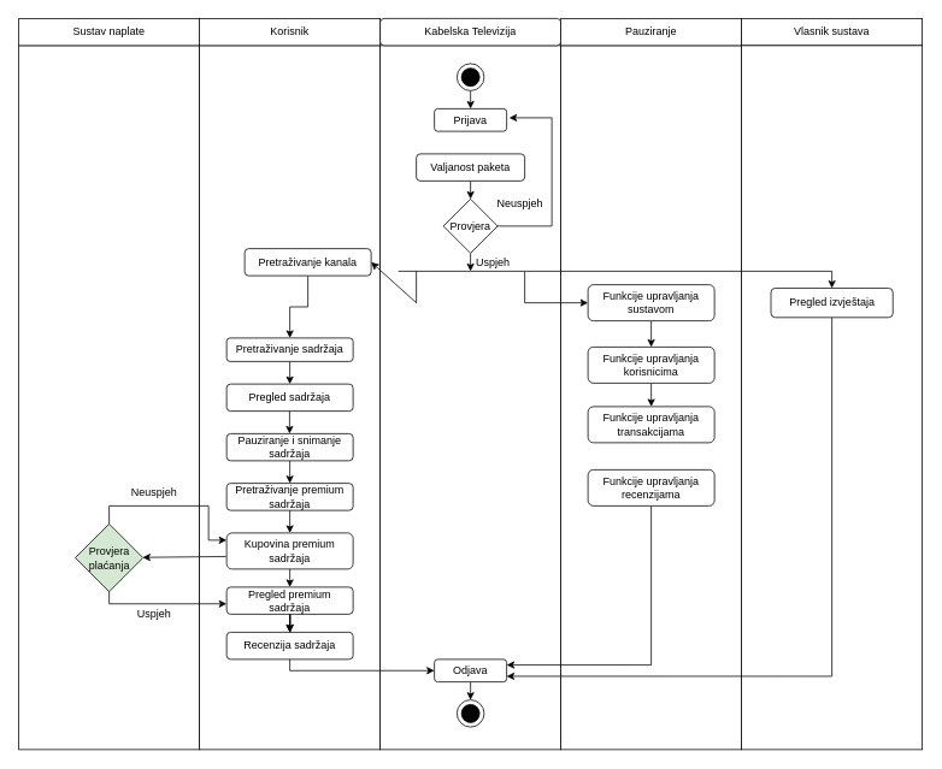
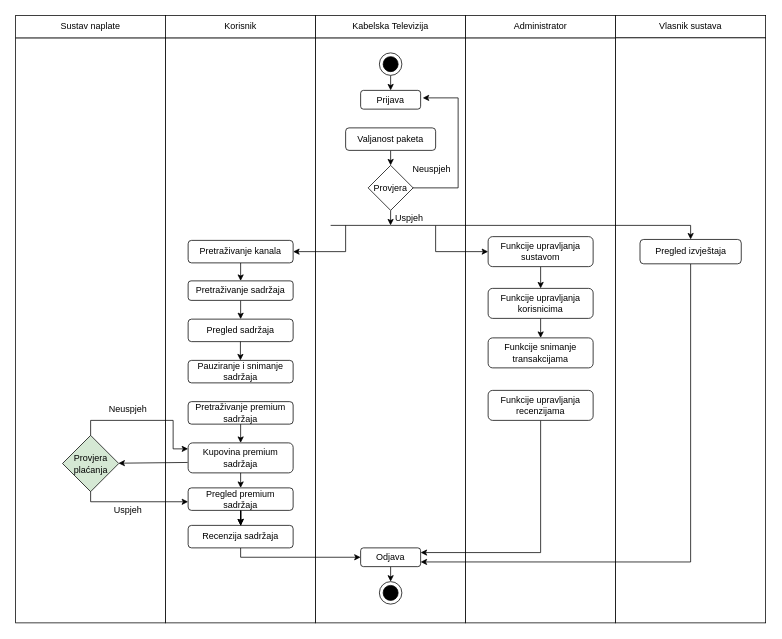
  <mxCell id="0" />
  <mxCell id="1" parent="0" />
  <mxCell id="2" value="" style="rounded=0;whiteSpace=wrap;html=1;" vertex="1" parent="1"><mxGeometry x="20" y="50" width="200" height="780" as="geometry" /></mxCell>
  <mxCell id="3" value="" style="rounded=0;whiteSpace=wrap;html=1;" vertex="1" parent="1"><mxGeometry x="220" y="50" width="200" height="780" as="geometry" /></mxCell>
  <mxCell id="4" value="" style="rounded=0;whiteSpace=wrap;html=1;" vertex="1" parent="1"><mxGeometry x="420" y="50" width="200" height="780" as="geometry" /></mxCell>
  <mxCell id="5" value="" style="rounded=0;whiteSpace=wrap;html=1;" vertex="1" parent="1"><mxGeometry x="620" y="50" width="200" height="780" as="geometry" /></mxCell>
  <mxCell id="6" value="Korisnik" style="rounded=0;whiteSpace=wrap;html=1;" vertex="1" parent="1"><mxGeometry x="220" y="20" width="200" height="30" as="geometry" /></mxCell>
  <mxCell id="7" value="Sustav naplate" style="rounded=0;whiteSpace=wrap;html=1;" vertex="1" parent="1"><mxGeometry x="20" y="20" width="200" height="30" as="geometry" /></mxCell>
- <mxCell id="8" value="Kabelska Televizija" style="whiteSpace=wrap;html=1;rounded=1;" vertex="1" parent="1"><mxGeometry x="420" y="20" width="200" height="30" as="geometry" /></mxCell>
- <mxCell id="9" value="Pauziranje" style="rounded=0;whiteSpace=wrap;html=1;" vertex="1" parent="1"><mxGeometry x="620" y="20" width="200" height="30" as="geometry" /></mxCell>
+ <mxCell id="8" value="Kabelska Televizija" style="rounded=0;whiteSpace=wrap;html=1;" vertex="1" parent="1"><mxGeometry x="420" y="20" width="200" height="30" as="geometry" /></mxCell>
+ <mxCell id="9" value="Administrator" style="rounded=0;whiteSpace=wrap;html=1;" vertex="1" parent="1"><mxGeometry x="620" y="20" width="200" height="30" as="geometry" /></mxCell>
  <mxCell id="10" style="edgeStyle=orthogonalEdgeStyle;rounded=0;orthogonalLoop=1;jettySize=auto;html=1;exitX=0.5;exitY=1;exitDx=0;exitDy=0;entryX=0.5;entryY=0;entryDx=0;entryDy=0;" edge="1" parent="1" source="11" target="12"><mxGeometry relative="1" as="geometry" /></mxCell>
  <mxCell id="11" value="" style="ellipse;whiteSpace=wrap;html=1;aspect=fixed;" vertex="1" parent="1"><mxGeometry x="505" y="70" width="30" height="30" as="geometry" /></mxCell>
  <mxCell id="12" value="Prijava" style="rounded=1;whiteSpace=wrap;html=1;" vertex="1" parent="1"><mxGeometry x="480" y="120" width="80" height="25" as="geometry" /></mxCell>
  <mxCell id="13" style="edgeStyle=orthogonalEdgeStyle;rounded=0;orthogonalLoop=1;jettySize=auto;html=1;exitX=0.5;exitY=1;exitDx=0;exitDy=0;entryX=0.5;entryY=0;entryDx=0;entryDy=0;" edge="1" parent="1" source="14" target="17"><mxGeometry relative="1" as="geometry" /></mxCell>
  <mxCell id="14" value="Valjanost paketa" style="rounded=1;whiteSpace=wrap;html=1;" vertex="1" parent="1"><mxGeometry x="460" y="170" width="120" height="30" as="geometry" /></mxCell>
  <mxCell id="15" style="edgeStyle=orthogonalEdgeStyle;rounded=0;orthogonalLoop=1;jettySize=auto;html=1;exitX=1;exitY=0.5;exitDx=0;exitDy=0;entryX=1;entryY=0.5;entryDx=0;entryDy=0;" edge="1" parent="1"><mxGeometry relative="1" as="geometry"><Array as="points"><mxPoint x="610" y="250" /><mxPoint x="610" y="130" /></Array><mxPoint x="505" y="250" as="sourcePoint" /><mxPoint x="562.8" y="130" as="targetPoint" /></mxGeometry></mxCell>
  <mxCell id="16" style="edgeStyle=orthogonalEdgeStyle;rounded=0;orthogonalLoop=1;jettySize=auto;html=1;exitX=0.5;exitY=1;exitDx=0;exitDy=0;" edge="1" parent="1" source="17"><mxGeometry relative="1" as="geometry"><mxPoint x="519.944" y="300" as="targetPoint" /></mxGeometry></mxCell>
  <mxCell id="17" value="Provjera" style="rhombus;whiteSpace=wrap;html=1;" vertex="1" parent="1"><mxGeometry x="490" y="220" width="60" height="60" as="geometry" /></mxCell>
  <mxCell id="18" value="Vlasnik sustava" style="rounded=0;whiteSpace=wrap;html=1;" vertex="1" parent="1"><mxGeometry x="820" y="20" width="200" height="30" as="geometry" /></mxCell>
  <mxCell id="19" value="" style="rounded=0;whiteSpace=wrap;html=1;" vertex="1" parent="1"><mxGeometry x="820" y="50" width="200" height="780" as="geometry" /></mxCell>
  <mxCell id="20" value="" style="ellipse;whiteSpace=wrap;html=1;aspect=fixed;fillColor=#000000;" vertex="1" parent="1"><mxGeometry x="510" y="75" width="20" height="20" as="geometry" /></mxCell>
  <mxCell id="21" value="Neuspjeh" style="text;html=1;strokeColor=none;fillColor=none;align=center;verticalAlign=middle;whiteSpace=wrap;rounded=0;" vertex="1" parent="1"><mxGeometry x="550" y="210" width="50" height="30" as="geometry" /></mxCell>
  <mxCell id="22" value="" style="endArrow=none;html=1;rounded=0;" edge="1" parent="1"><mxGeometry width="50" height="50" relative="1" as="geometry"><mxPoint x="520" y="300" as="sourcePoint" /><mxPoint x="580" y="300" as="targetPoint" /></mxGeometry></mxCell>
  <mxCell id="23" value="" style="endArrow=none;html=1;rounded=0;" edge="1" parent="1"><mxGeometry width="50" height="50" relative="1" as="geometry"><mxPoint x="440" y="300" as="sourcePoint" /><mxPoint x="520" y="300" as="targetPoint" /></mxGeometry></mxCell>
  <mxCell id="24" value="Uspjeh" style="text;html=1;strokeColor=none;fillColor=none;align=center;verticalAlign=middle;whiteSpace=wrap;rounded=0;" vertex="1" parent="1"><mxGeometry x="520" y="280" width="50" height="20" as="geometry" /></mxCell>
  <mxCell id="25" style="edgeStyle=orthogonalEdgeStyle;rounded=0;orthogonalLoop=1;jettySize=auto;html=1;exitX=0.5;exitY=1;exitDx=0;exitDy=0;entryX=0.5;entryY=0;entryDx=0;entryDy=0;" edge="1" parent="1" source="26" target="32"><mxGeometry relative="1" as="geometry" /></mxCell>
- <mxCell id="26" value="Pretraživanje kanala" style="rounded=1;whiteSpace=wrap;html=1;" vertex="1" parent="1"><mxGeometry x="270" y="275" width="140" height="30" as="geometry" /></mxCell>
+ <mxCell id="26" value="Pretraživanje kanala" style="rounded=1;whiteSpace=wrap;html=1;" vertex="1" parent="1"><mxGeometry x="250" y="320" width="140" height="30" as="geometry" /></mxCell>
  <mxCell id="27" style="edgeStyle=orthogonalEdgeStyle;rounded=0;orthogonalLoop=1;jettySize=auto;html=1;exitX=0.5;exitY=1;exitDx=0;exitDy=0;entryX=0.5;entryY=0;entryDx=0;entryDy=0;" edge="1" parent="1" source="28" target="37"><mxGeometry relative="1" as="geometry" /></mxCell>
  <mxCell id="28" value="Funkcije upravljanja sustavom" style="rounded=1;whiteSpace=wrap;html=1;" vertex="1" parent="1"><mxGeometry x="650" y="315" width="140" height="40" as="geometry" /></mxCell>
  <mxCell id="29" value="" style="endArrow=classic;html=1;rounded=0;entryX=1;entryY=0.5;entryDx=0;entryDy=0;" edge="1" parent="1" target="26"><mxGeometry width="50" height="50" relative="1" as="geometry"><mxPoint x="460" y="300" as="sourcePoint" /><mxPoint x="570" y="350" as="targetPoint" /><Array as="points"><mxPoint x="460" y="335" /></Array></mxGeometry></mxCell>
  <mxCell id="30" value="" style="endArrow=classic;html=1;rounded=0;entryX=0;entryY=0.5;entryDx=0;entryDy=0;" edge="1" parent="1" target="28"><mxGeometry width="50" height="50" relative="1" as="geometry"><mxPoint x="580" y="300" as="sourcePoint" /><mxPoint x="570" y="350" as="targetPoint" /><Array as="points"><mxPoint x="580" y="335" /></Array></mxGeometry></mxCell>
  <mxCell id="31" style="edgeStyle=orthogonalEdgeStyle;rounded=0;orthogonalLoop=1;jettySize=auto;html=1;exitX=0.5;exitY=1;exitDx=0;exitDy=0;entryX=0.5;entryY=0;entryDx=0;entryDy=0;" edge="1" parent="1" source="32" target="33"><mxGeometry relative="1" as="geometry" /></mxCell>
  <mxCell id="32" value="Pretraživanje sadržaja" style="rounded=1;whiteSpace=wrap;html=1;" vertex="1" parent="1"><mxGeometry x="250" y="374" width="140" height="26" as="geometry" /></mxCell>
  <mxCell id="33" value="Pregled sadržaja" style="rounded=1;whiteSpace=wrap;html=1;" vertex="1" parent="1"><mxGeometry x="250" y="425" width="140" height="30" as="geometry" /></mxCell>
- <mxCell id="34" style="edgeStyle=orthogonalEdgeStyle;rounded=0;orthogonalLoop=1;jettySize=auto;html=1;exitX=0.5;exitY=1;exitDx=0;exitDy=0;entryX=0.5;entryY=0;entryDx=0;entryDy=0;" edge="1" parent="1" source="35" target="41"><mxGeometry relative="1" as="geometry" /></mxCell>
  <mxCell id="35" value="Pauziranje i snimanje&lt;br&gt;sadržaja" style="rounded=1;whiteSpace=wrap;html=1;" vertex="1" parent="1"><mxGeometry x="250" y="480" width="140" height="30" as="geometry" /></mxCell>
  <mxCell id="36" style="edgeStyle=orthogonalEdgeStyle;rounded=0;orthogonalLoop=1;jettySize=auto;html=1;exitX=0.5;exitY=1;exitDx=0;exitDy=0;entryX=0.5;entryY=0;entryDx=0;entryDy=0;" edge="1" parent="1" source="37" target="38"><mxGeometry relative="1" as="geometry" /></mxCell>
  <mxCell id="37" value="Funkcije upravljanja korisnicima" style="rounded=1;whiteSpace=wrap;html=1;" vertex="1" parent="1"><mxGeometry x="650" y="384" width="140" height="40" as="geometry" /></mxCell>
- <mxCell id="38" value="Funkcije upravljanja transakcijama" style="rounded=1;whiteSpace=wrap;html=1;" vertex="1" parent="1"><mxGeometry x="650" y="450" width="140" height="40" as="geometry" /></mxCell>
+ <mxCell id="38" value="Funkcije snimanje transakcijama" style="rounded=1;whiteSpace=wrap;html=1;" vertex="1" parent="1"><mxGeometry x="650" y="450" width="140" height="40" as="geometry" /></mxCell>
  <mxCell id="39" style="edgeStyle=orthogonalEdgeStyle;rounded=0;orthogonalLoop=1;jettySize=auto;html=1;exitX=0.5;exitY=1;exitDx=0;exitDy=0;entryX=1;entryY=0.25;entryDx=0;entryDy=0;" edge="1" parent="1" source="40" target="46"><mxGeometry relative="1" as="geometry" /></mxCell>
  <mxCell id="40" value="Funkcije upravljanja recenzijama" style="rounded=1;whiteSpace=wrap;html=1;" vertex="1" parent="1"><mxGeometry x="650" y="520" width="140" height="40" as="geometry" /></mxCell>
  <mxCell id="41" value="Pretraživanje premium&lt;br style=&quot;border-color: var(--border-color);&quot;&gt;sadržaja" style="rounded=1;whiteSpace=wrap;html=1;" vertex="1" parent="1"><mxGeometry x="250" y="535" width="140" height="30" as="geometry" /></mxCell>
  <mxCell id="42" style="edgeStyle=orthogonalEdgeStyle;rounded=0;orthogonalLoop=1;jettySize=auto;html=1;exitX=0.5;exitY=1;exitDx=0;exitDy=0;entryX=1;entryY=0.75;entryDx=0;entryDy=0;" edge="1" parent="1" source="43" target="46"><mxGeometry relative="1" as="geometry" /></mxCell>
  <mxCell id="43" value="Pregled izvještaja" style="rounded=1;whiteSpace=wrap;html=1;" vertex="1" parent="1"><mxGeometry x="852.5" y="318.75" width="135" height="32.5" as="geometry" /></mxCell>
  <mxCell id="44" value="" style="endArrow=classic;html=1;rounded=0;entryX=0.5;entryY=0;entryDx=0;entryDy=0;" edge="1" parent="1" target="43"><mxGeometry width="50" height="50" relative="1" as="geometry"><mxPoint x="580" y="300" as="sourcePoint" /><mxPoint x="660" y="390" as="targetPoint" /><Array as="points"><mxPoint x="920" y="300" /></Array></mxGeometry></mxCell>
  <mxCell id="45" style="edgeStyle=orthogonalEdgeStyle;rounded=0;orthogonalLoop=1;jettySize=auto;html=1;exitX=0.5;exitY=1;exitDx=0;exitDy=0;entryX=0.5;entryY=0;entryDx=0;entryDy=0;" edge="1" parent="1" source="46" target="47"><mxGeometry relative="1" as="geometry" /></mxCell>
  <mxCell id="46" value="Odjava" style="rounded=1;whiteSpace=wrap;html=1;" vertex="1" parent="1"><mxGeometry x="480" y="730" width="80" height="25" as="geometry" /></mxCell>
  <mxCell id="47" value="" style="ellipse;whiteSpace=wrap;html=1;aspect=fixed;" vertex="1" parent="1"><mxGeometry x="505" y="775" width="30" height="30" as="geometry" /></mxCell>
  <mxCell id="48" value="" style="ellipse;whiteSpace=wrap;html=1;aspect=fixed;fillColor=#000000;" vertex="1" parent="1"><mxGeometry x="510" y="780" width="20" height="20" as="geometry" /></mxCell>
  <mxCell id="49" style="edgeStyle=orthogonalEdgeStyle;rounded=0;orthogonalLoop=1;jettySize=auto;html=1;exitX=0.5;exitY=1;exitDx=0;exitDy=0;entryX=0;entryY=0.5;entryDx=0;entryDy=0;" edge="1" parent="1"><mxGeometry relative="1" as="geometry"><mxPoint x="320" y="730" as="sourcePoint" /><mxPoint x="480" y="742.5" as="targetPoint" /><Array as="points"><mxPoint x="320" y="742.51" /></Array></mxGeometry></mxCell>
  <mxCell id="50" style="edgeStyle=orthogonalEdgeStyle;rounded=0;orthogonalLoop=1;jettySize=auto;html=1;exitX=0.5;exitY=1;exitDx=0;exitDy=0;entryX=0.5;entryY=0;entryDx=0;entryDy=0;" edge="1" parent="1" target="51" source="41"><mxGeometry relative="1" as="geometry"><mxPoint x="320" y="570" as="sourcePoint" /></mxGeometry></mxCell>
  <mxCell id="51" value="Kupovina premium sadržaja" style="rounded=1;whiteSpace=wrap;html=1;" vertex="1" parent="1"><mxGeometry x="250" y="590" width="140" height="40" as="geometry" /></mxCell>
  <mxCell id="52" style="edgeStyle=orthogonalEdgeStyle;rounded=0;orthogonalLoop=1;jettySize=auto;html=1;entryX=0.5;entryY=0;entryDx=0;entryDy=0;" edge="1" parent="1" target="55"><mxGeometry relative="1" as="geometry"><mxPoint x="320" y="630" as="sourcePoint" /></mxGeometry></mxCell>
  <mxCell id="53" value="" style="edgeStyle=orthogonalEdgeStyle;rounded=0;orthogonalLoop=1;jettySize=auto;html=1;" edge="1" parent="1" source="55" target="57"><mxGeometry relative="1" as="geometry" /></mxCell>
  <mxCell id="54" value="" style="edgeStyle=orthogonalEdgeStyle;rounded=0;orthogonalLoop=1;jettySize=auto;html=1;" edge="1" parent="1" source="55" target="57"><mxGeometry relative="1" as="geometry" /></mxCell>
  <mxCell id="55" value="Pregled premium sadržaja" style="rounded=1;whiteSpace=wrap;html=1;" vertex="1" parent="1"><mxGeometry x="250" y="650" width="140" height="30" as="geometry" /></mxCell>
  <mxCell id="56" style="edgeStyle=orthogonalEdgeStyle;rounded=0;orthogonalLoop=1;jettySize=auto;html=1;entryX=0.5;entryY=0;entryDx=0;entryDy=0;" edge="1" parent="1" target="57"><mxGeometry relative="1" as="geometry"><mxPoint x="320" y="680" as="sourcePoint" /></mxGeometry></mxCell>
  <mxCell id="57" value="Recenzija sadržaja" style="rounded=1;whiteSpace=wrap;html=1;" vertex="1" parent="1"><mxGeometry x="250" y="700" width="140" height="30" as="geometry" /></mxCell>
  <mxCell id="58" value="Provjera&lt;br&gt;plaćanja" style="rhombus;whiteSpace=wrap;html=1;fillColor=#d5e8d4;" vertex="1" parent="1"><mxGeometry x="82.5" y="580" width="75" height="75" as="geometry" /></mxCell>
  <mxCell id="59" style="edgeStyle=orthogonalEdgeStyle;rounded=0;orthogonalLoop=1;jettySize=auto;html=1;entryX=0;entryY=0.25;entryDx=0;entryDy=0;" edge="1" parent="1"><mxGeometry relative="1" as="geometry"><Array as="points"><mxPoint x="120" y="559.98" /><mxPoint x="230" y="559.98" /><mxPoint x="230" y="597.98" /></Array><mxPoint x="120" y="580" as="sourcePoint" /><mxPoint x="250" y="597.98" as="targetPoint" /></mxGeometry></mxCell>
  <mxCell id="60" style="edgeStyle=orthogonalEdgeStyle;rounded=0;orthogonalLoop=1;jettySize=auto;html=1;exitX=0.5;exitY=1;exitDx=0;exitDy=0;entryX=0;entryY=0.5;entryDx=0;entryDy=0;" edge="1" parent="1" source="58"><mxGeometry relative="1" as="geometry"><Array as="points"><mxPoint x="120" y="668" /></Array><mxPoint x="120" y="610" as="sourcePoint" /><mxPoint x="250" y="668.5" as="targetPoint" /></mxGeometry></mxCell>
  <mxCell id="61" value="Uspjeh" style="text;html=1;strokeColor=none;fillColor=none;align=center;verticalAlign=middle;whiteSpace=wrap;rounded=0;" vertex="1" parent="1"><mxGeometry x="130" y="670" width="80" height="20" as="geometry" /></mxCell>
  <mxCell id="62" value="Neuspjeh" style="text;html=1;strokeColor=none;fillColor=none;align=center;verticalAlign=middle;whiteSpace=wrap;rounded=0;" vertex="1" parent="1"><mxGeometry x="125" y="535" width="90" height="20" as="geometry" /></mxCell>
  <mxCell id="63" value="" style="endArrow=classic;html=1;rounded=0;exitX=-0.005;exitY=0.653;exitDx=0;exitDy=0;exitPerimeter=0;" edge="1" parent="1" source="51" target="58"><mxGeometry width="50" height="50" relative="1" as="geometry"><mxPoint x="250" y="618" as="sourcePoint" /><mxPoint x="500" y="640" as="targetPoint" /></mxGeometry></mxCell>
  <mxCell id="64" style="edgeStyle=orthogonalEdgeStyle;rounded=0;orthogonalLoop=1;jettySize=auto;html=1;exitX=0.5;exitY=1;exitDx=0;exitDy=0;entryX=0.5;entryY=0;entryDx=0;entryDy=0;" edge="1" parent="1"><mxGeometry relative="1" as="geometry"><mxPoint x="319.71" y="455" as="sourcePoint" /><mxPoint x="319.71" y="480" as="targetPoint" /></mxGeometry></mxCell>
